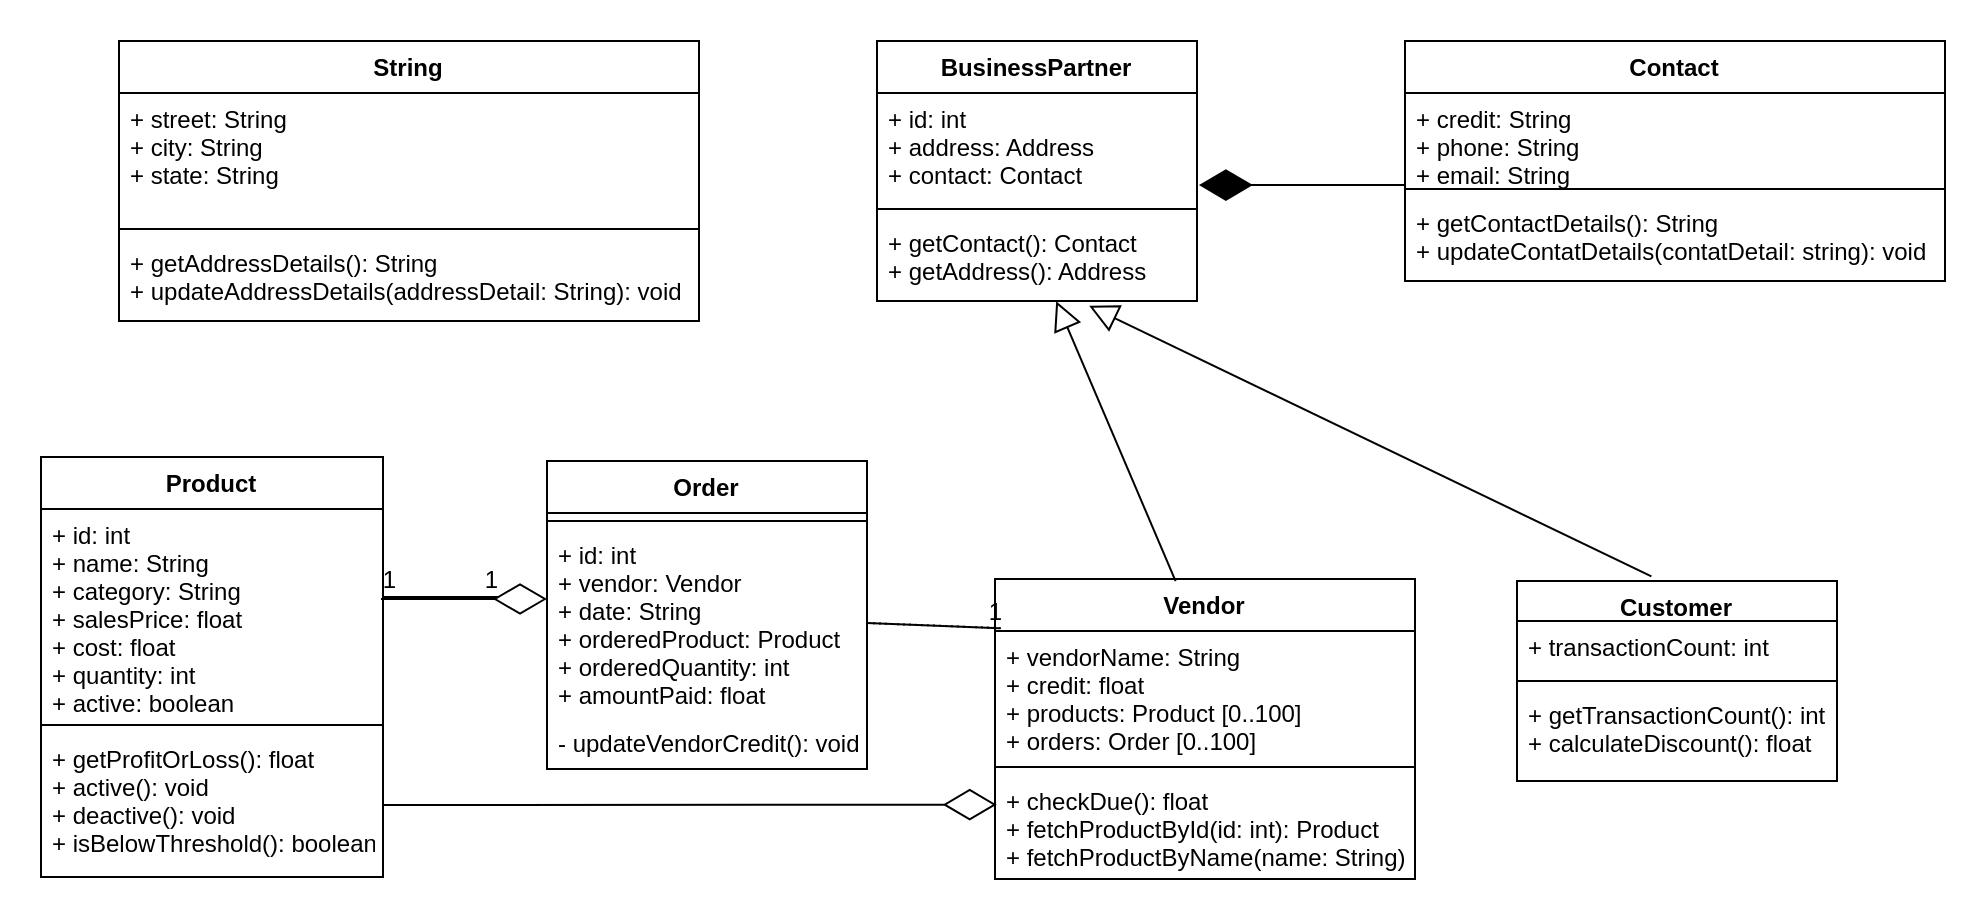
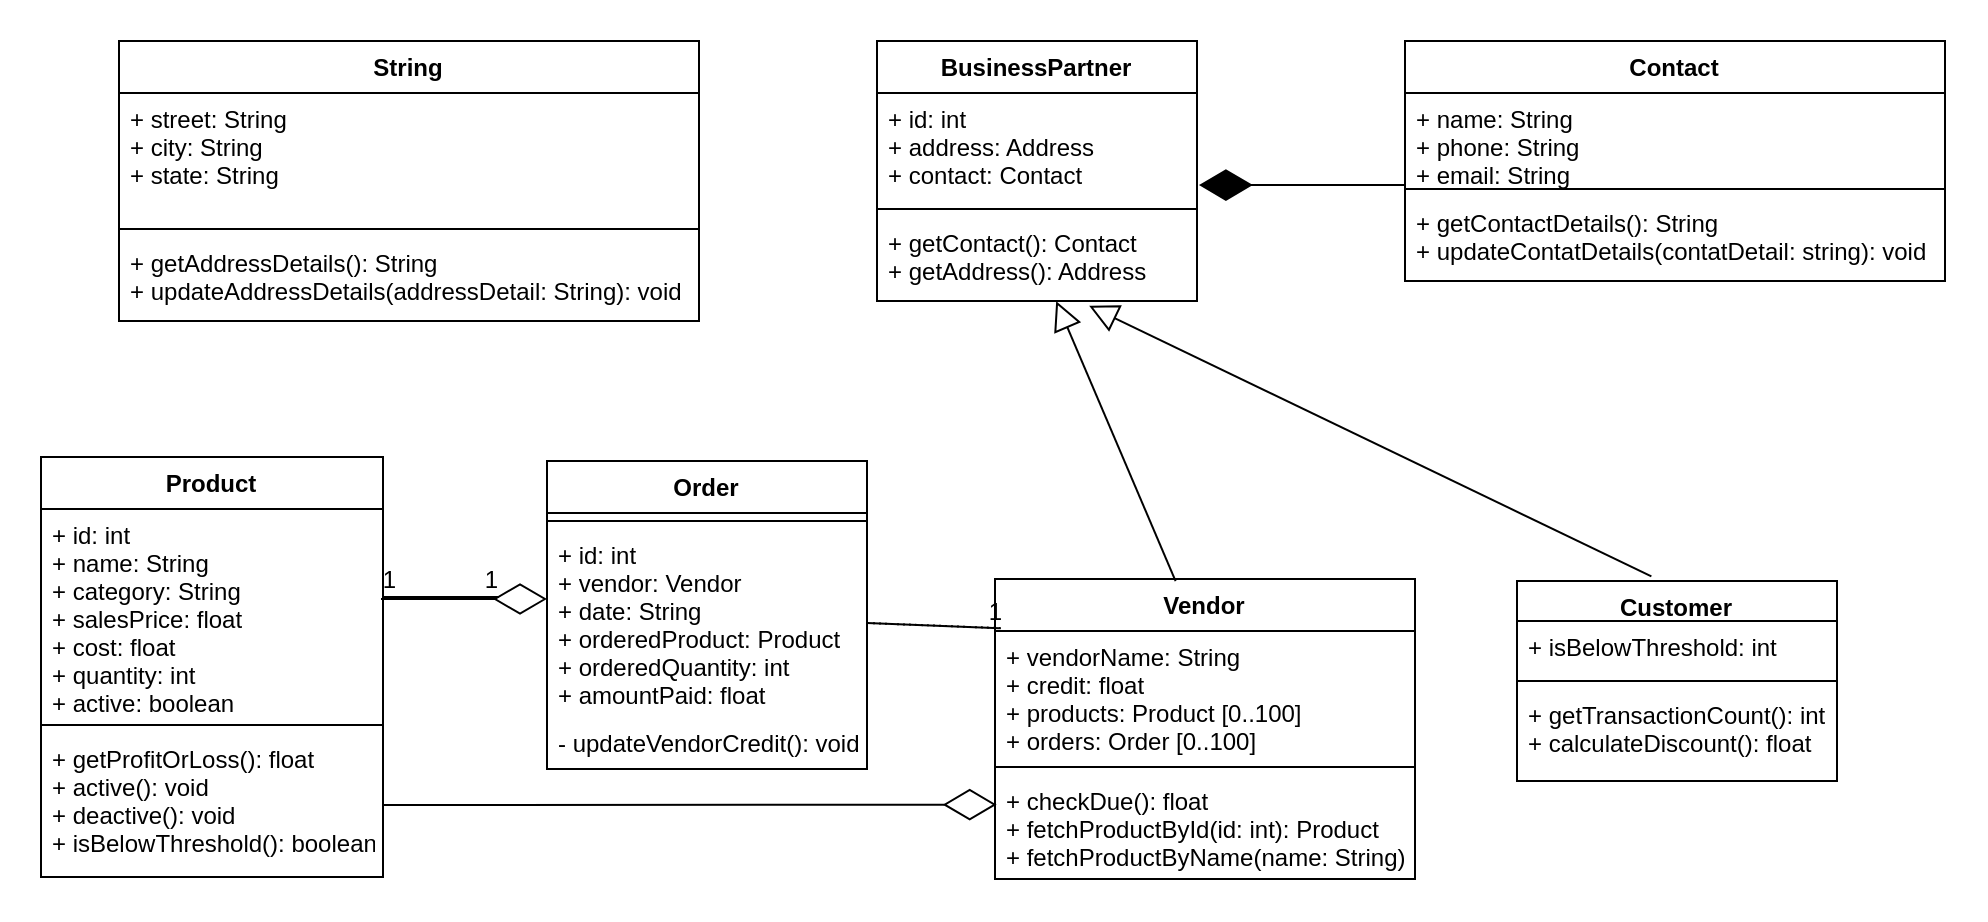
  <mxCell id="0" />
  <mxCell id="1" parent="0" />
  <mxCell id="2" value="Product" style="swimlane;fontStyle=1;align=center;verticalAlign=top;childLayout=stackLayout;horizontal=1;startSize=26;horizontalStack=0;resizeParent=1;resizeParentMax=0;resizeLast=0;collapsible=1;marginBottom=0;" parent="1" vertex="1"><mxGeometry x="20" y="228" width="171" height="210" as="geometry"><mxRectangle x="130" y="180" width="100" height="26" as="alternateBounds" /></mxGeometry></mxCell>
  <mxCell id="3" value="+ id: int&#10;+ name: String&#10;+ category: String&#10;+ salesPrice: float &#10;+ cost: float&#10;+ quantity: int&#10;+ active: boolean" style="text;strokeColor=none;fillColor=none;align=left;verticalAlign=top;spacingLeft=4;spacingRight=4;overflow=hidden;rotatable=0;points=[[0,0.5],[1,0.5]];portConstraint=eastwest;" parent="2" vertex="1"><mxGeometry y="26" width="171" height="104" as="geometry" /></mxCell>
  <mxCell id="4" value="" style="line;strokeWidth=1;fillColor=none;align=left;verticalAlign=middle;spacingTop=-1;spacingLeft=3;spacingRight=3;rotatable=0;labelPosition=right;points=[];portConstraint=eastwest;" parent="2" vertex="1"><mxGeometry y="130" width="171" height="8" as="geometry" /></mxCell>
  <mxCell id="5" value="+ getProfitOrLoss(): float&#10;+ active(): void&#10;+ deactive(): void&#10;+ isBelowThreshold(): boolean" style="text;strokeColor=none;fillColor=none;align=left;verticalAlign=top;spacingLeft=4;spacingRight=4;overflow=hidden;rotatable=0;points=[[0,0.5],[1,0.5]];portConstraint=eastwest;" parent="2" vertex="1"><mxGeometry y="138" width="171" height="72" as="geometry" /></mxCell>
  <mxCell id="6" value="Order" style="swimlane;fontStyle=1;align=center;verticalAlign=top;childLayout=stackLayout;horizontal=1;startSize=26;horizontalStack=0;resizeParent=1;resizeParentMax=0;resizeLast=0;collapsible=1;marginBottom=0;" parent="1" vertex="1"><mxGeometry x="273" y="230" width="160" height="154" as="geometry" /></mxCell>
  <mxCell id="7" value="" style="line;strokeWidth=1;fillColor=none;align=left;verticalAlign=middle;spacingTop=-1;spacingLeft=3;spacingRight=3;rotatable=0;labelPosition=right;points=[];portConstraint=eastwest;" parent="6" vertex="1"><mxGeometry y="26" width="160" height="8" as="geometry" /></mxCell>
  <mxCell id="8" value="+ id: int&#10;+ vendor: Vendor&#10;+ date: String&#10;+ orderedProduct: Product&#10;+ orderedQuantity: int&#10;+ amountPaid: float" style="text;strokeColor=none;fillColor=none;align=left;verticalAlign=top;spacingLeft=4;spacingRight=4;overflow=hidden;rotatable=0;points=[[0,0.5],[1,0.5]];portConstraint=eastwest;" parent="6" vertex="1"><mxGeometry y="34" width="160" height="94" as="geometry" /></mxCell>
  <mxCell id="9" value="- updateVendorCredit(): void" style="text;strokeColor=none;fillColor=none;align=left;verticalAlign=top;spacingLeft=4;spacingRight=4;overflow=hidden;rotatable=0;points=[[0,0.5],[1,0.5]];portConstraint=eastwest;" parent="6" vertex="1"><mxGeometry y="128" width="160" height="26" as="geometry" /></mxCell>
  <mxCell id="10" value="Vendor" style="swimlane;fontStyle=1;align=center;verticalAlign=top;childLayout=stackLayout;horizontal=1;startSize=26;horizontalStack=0;resizeParent=1;resizeParentMax=0;resizeLast=0;collapsible=1;marginBottom=0;" parent="1" vertex="1"><mxGeometry x="497" y="289" width="210" height="150" as="geometry" /></mxCell>
  <mxCell id="11" value="+ vendorName: String&#10;+ credit: float&#10;+ products: Product [0..100]&#10;+ orders: Order [0..100]" style="text;strokeColor=none;fillColor=none;align=left;verticalAlign=top;spacingLeft=4;spacingRight=4;overflow=hidden;rotatable=0;points=[[0,0.5],[1,0.5]];portConstraint=eastwest;" parent="10" vertex="1"><mxGeometry y="26" width="210" height="64" as="geometry" /></mxCell>
  <mxCell id="12" value="" style="line;strokeWidth=1;fillColor=none;align=left;verticalAlign=middle;spacingTop=-1;spacingLeft=3;spacingRight=3;rotatable=0;labelPosition=right;points=[];portConstraint=eastwest;" parent="10" vertex="1"><mxGeometry y="90" width="210" height="8" as="geometry" /></mxCell>
  <mxCell id="13" value="+ checkDue(): float&#10;+ fetchProductById(id: int): Product&#10;+ fetchProductByName(name: String): Product" style="text;strokeColor=none;fillColor=none;align=left;verticalAlign=top;spacingLeft=4;spacingRight=4;overflow=hidden;rotatable=0;points=[[0,0.5],[1,0.5]];portConstraint=eastwest;" parent="10" vertex="1"><mxGeometry y="98" width="210" height="52" as="geometry" /></mxCell>
  <mxCell id="14" value="Customer" style="swimlane;fontStyle=1;align=center;verticalAlign=top;childLayout=stackLayout;horizontal=1;startSize=20;horizontalStack=0;resizeParent=1;resizeParentMax=0;resizeLast=0;collapsible=1;marginBottom=0;" parent="1" vertex="1"><mxGeometry x="758" y="290" width="160" height="100" as="geometry" /></mxCell>
- <mxCell id="15" value="+ transactionCount: int" style="text;strokeColor=none;fillColor=none;align=left;verticalAlign=top;spacingLeft=4;spacingRight=4;overflow=hidden;rotatable=0;points=[[0,0.5],[1,0.5]];portConstraint=eastwest;" parent="14" vertex="1"><mxGeometry y="20" width="160" height="26" as="geometry" /></mxCell>
+ <mxCell id="15" value="+ isBelowThreshold: int" style="text;strokeColor=none;fillColor=none;align=left;verticalAlign=top;spacingLeft=4;spacingRight=4;overflow=hidden;rotatable=0;points=[[0,0.5],[1,0.5]];portConstraint=eastwest;" parent="14" vertex="1"><mxGeometry y="20" width="160" height="26" as="geometry" /></mxCell>
  <mxCell id="16" value="" style="line;strokeWidth=1;fillColor=none;align=left;verticalAlign=middle;spacingTop=-1;spacingLeft=3;spacingRight=3;rotatable=0;labelPosition=right;points=[];portConstraint=eastwest;" parent="14" vertex="1"><mxGeometry y="46" width="160" height="8" as="geometry" /></mxCell>
  <mxCell id="17" value="+ getTransactionCount(): int&#10;+ calculateDiscount(): float" style="text;strokeColor=none;fillColor=none;align=left;verticalAlign=top;spacingLeft=4;spacingRight=4;overflow=hidden;rotatable=0;points=[[0,0.5],[1,0.5]];portConstraint=eastwest;" parent="14" vertex="1"><mxGeometry y="54" width="160" height="46" as="geometry" /></mxCell>
  <mxCell id="18" value="String" style="swimlane;fontStyle=1;align=center;verticalAlign=top;childLayout=stackLayout;horizontal=1;startSize=26;horizontalStack=0;resizeParent=1;resizeParentMax=0;resizeLast=0;collapsible=1;marginBottom=0;" vertex="1" parent="1"><mxGeometry x="59" y="20" width="290" height="140" as="geometry" /></mxCell>
  <mxCell id="19" value="+ street: String&#10;+ city: String&#10;+ state: String" style="text;strokeColor=none;fillColor=none;align=left;verticalAlign=top;spacingLeft=4;spacingRight=4;overflow=hidden;rotatable=0;points=[[0,0.5],[1,0.5]];portConstraint=eastwest;" vertex="1" parent="18"><mxGeometry y="26" width="290" height="64" as="geometry" /></mxCell>
  <mxCell id="20" value="" style="line;strokeWidth=1;fillColor=none;align=left;verticalAlign=middle;spacingTop=-1;spacingLeft=3;spacingRight=3;rotatable=0;labelPosition=right;points=[];portConstraint=eastwest;" vertex="1" parent="18"><mxGeometry y="90" width="290" height="8" as="geometry" /></mxCell>
  <mxCell id="21" value="+ getAddressDetails(): String&#10;+ updateAddressDetails(addressDetail: String): void" style="text;strokeColor=none;fillColor=none;align=left;verticalAlign=top;spacingLeft=4;spacingRight=4;overflow=hidden;rotatable=0;points=[[0,0.5],[1,0.5]];portConstraint=eastwest;" vertex="1" parent="18"><mxGeometry y="98" width="290" height="42" as="geometry" /></mxCell>
  <mxCell id="22" value="BusinessPartner" style="swimlane;fontStyle=1;align=center;verticalAlign=top;childLayout=stackLayout;horizontal=1;startSize=26;horizontalStack=0;resizeParent=1;resizeParentMax=0;resizeLast=0;collapsible=1;marginBottom=0;" vertex="1" parent="1"><mxGeometry x="438" y="20" width="160" height="130" as="geometry" /></mxCell>
  <mxCell id="23" value="+ id: int&#10;+ address: Address&#10;+ contact: Contact" style="text;strokeColor=none;fillColor=none;align=left;verticalAlign=top;spacingLeft=4;spacingRight=4;overflow=hidden;rotatable=0;points=[[0,0.5],[1,0.5]];portConstraint=eastwest;" vertex="1" parent="22"><mxGeometry y="26" width="160" height="54" as="geometry" /></mxCell>
  <mxCell id="24" value="" style="line;strokeWidth=1;fillColor=none;align=left;verticalAlign=middle;spacingTop=-1;spacingLeft=3;spacingRight=3;rotatable=0;labelPosition=right;points=[];portConstraint=eastwest;" vertex="1" parent="22"><mxGeometry y="80" width="160" height="8" as="geometry" /></mxCell>
  <mxCell id="25" value="+ getContact(): Contact&#10;+ getAddress(): Address" style="text;strokeColor=none;fillColor=none;align=left;verticalAlign=top;spacingLeft=4;spacingRight=4;overflow=hidden;rotatable=0;points=[[0,0.5],[1,0.5]];portConstraint=eastwest;" vertex="1" parent="22"><mxGeometry y="88" width="160" height="42" as="geometry" /></mxCell>
  <mxCell id="26" value="Contact" style="swimlane;fontStyle=1;align=center;verticalAlign=top;childLayout=stackLayout;horizontal=1;startSize=26;horizontalStack=0;resizeParent=1;resizeParentMax=0;resizeLast=0;collapsible=1;marginBottom=0;" vertex="1" parent="1"><mxGeometry x="702" y="20" width="270" height="120" as="geometry" /></mxCell>
- <mxCell id="27" value="+ credit: String&#10;+ phone: String&#10;+ email: String" style="text;strokeColor=none;fillColor=none;align=left;verticalAlign=top;spacingLeft=4;spacingRight=4;overflow=hidden;rotatable=0;points=[[0,0.5],[1,0.5]];portConstraint=eastwest;" vertex="1" parent="26"><mxGeometry y="26" width="270" height="44" as="geometry" /></mxCell>
+ <mxCell id="27" value="+ name: String&#10;+ phone: String&#10;+ email: String" style="text;strokeColor=none;fillColor=none;align=left;verticalAlign=top;spacingLeft=4;spacingRight=4;overflow=hidden;rotatable=0;points=[[0,0.5],[1,0.5]];portConstraint=eastwest;" vertex="1" parent="26"><mxGeometry y="26" width="270" height="44" as="geometry" /></mxCell>
  <mxCell id="28" value="" style="line;strokeWidth=1;fillColor=none;align=left;verticalAlign=middle;spacingTop=-1;spacingLeft=3;spacingRight=3;rotatable=0;labelPosition=right;points=[];portConstraint=eastwest;" vertex="1" parent="26"><mxGeometry y="70" width="270" height="8" as="geometry" /></mxCell>
  <mxCell id="29" value="+ getContactDetails(): String&#10;+ updateContatDetails(contatDetail: string): void " style="text;strokeColor=none;fillColor=none;align=left;verticalAlign=top;spacingLeft=4;spacingRight=4;overflow=hidden;rotatable=0;points=[[0,0.5],[1,0.5]];portConstraint=eastwest;" vertex="1" parent="26"><mxGeometry y="78" width="270" height="42" as="geometry" /></mxCell>
  <mxCell id="30" value="" style="endArrow=diamondThin;endFill=1;endSize=24;html=1;exitX=0;exitY=0.25;exitDx=0;exitDy=0;exitPerimeter=0;entryX=1.006;entryY=0.852;entryDx=0;entryDy=0;entryPerimeter=0;" edge="1" parent="1" source="28" target="23"><mxGeometry width="160" relative="1" as="geometry"><mxPoint x="398" y="170" as="sourcePoint" /><mxPoint x="558" y="170" as="targetPoint" /></mxGeometry></mxCell>
  <mxCell id="31" value="" style="endArrow=diamondThin;endFill=0;endSize=24;html=1;" edge="1" parent="1"><mxGeometry width="160" relative="1" as="geometry"><mxPoint x="190" y="299" as="sourcePoint" /><mxPoint x="273" y="299" as="targetPoint" /></mxGeometry></mxCell>
  <mxCell id="32" value="" style="endArrow=diamondThin;endFill=0;endSize=24;html=1;exitX=1;exitY=0.5;exitDx=0;exitDy=0;entryX=0.004;entryY=0.285;entryDx=0;entryDy=0;entryPerimeter=0;" edge="1" parent="1" source="5" target="13"><mxGeometry width="160" relative="1" as="geometry"><mxPoint x="419" y="162" as="sourcePoint" /><mxPoint x="579" y="162" as="targetPoint" /></mxGeometry></mxCell>
  <mxCell id="33" value="" style="endArrow=block;dashed=0;endFill=0;endSize=12;html=1;exitX=0.43;exitY=0.007;exitDx=0;exitDy=0;exitPerimeter=0;entryX=0.56;entryY=1.001;entryDx=0;entryDy=0;entryPerimeter=0;" edge="1" parent="1" source="10" target="25"><mxGeometry width="160" relative="1" as="geometry"><mxPoint x="419" y="162" as="sourcePoint" /><mxPoint x="579" y="162" as="targetPoint" /></mxGeometry></mxCell>
  <mxCell id="34" value="" style="endArrow=block;dashed=0;endFill=0;endSize=12;html=1;exitX=0.42;exitY=-0.023;exitDx=0;exitDy=0;exitPerimeter=0;entryX=0.663;entryY=1.057;entryDx=0;entryDy=0;entryPerimeter=0;" edge="1" parent="1" source="14" target="25"><mxGeometry width="160" relative="1" as="geometry"><mxPoint x="419" y="162" as="sourcePoint" /><mxPoint x="579" y="162" as="targetPoint" /></mxGeometry></mxCell>
  <mxCell id="35" value="" style="endArrow=none;html=1;rounded=0;exitX=1;exitY=0.5;exitDx=0;exitDy=0;entryX=0.011;entryY=-0.022;entryDx=0;entryDy=0;entryPerimeter=0;" edge="1" parent="1" source="8" target="11"><mxGeometry relative="1" as="geometry"><mxPoint x="419" y="162" as="sourcePoint" /><mxPoint x="485" y="361" as="targetPoint" /></mxGeometry></mxCell>
  <mxCell id="36" value="" style="endArrow=none;html=1;rounded=0;dashed=1;dashPattern=1 2;exitX=1;exitY=0.5;exitDx=0;exitDy=0;entryX=0.017;entryY=-0.022;entryDx=0;entryDy=0;entryPerimeter=0;" edge="1" parent="1" source="8" target="11"><mxGeometry relative="1" as="geometry"><mxPoint x="419" y="162" as="sourcePoint" /><mxPoint x="579" y="162" as="targetPoint" /></mxGeometry></mxCell>
  <mxCell id="37" value="1" style="resizable=0;html=1;align=right;verticalAlign=bottom;" connectable="0" vertex="1" parent="36"><mxGeometry x="1" relative="1" as="geometry" /></mxCell>
  <mxCell id="38" value="" style="endArrow=none;html=1;rounded=0;" edge="1" parent="1"><mxGeometry relative="1" as="geometry"><mxPoint x="191" y="298" as="sourcePoint" /><mxPoint x="249" y="298" as="targetPoint" /></mxGeometry></mxCell>
  <mxCell id="39" value="1" style="resizable=0;html=1;align=right;verticalAlign=bottom;" connectable="0" vertex="1" parent="38"><mxGeometry x="1" relative="1" as="geometry" /></mxCell>
  <mxCell id="40" value="" style="endArrow=none;html=1;rounded=0;dashed=1;dashPattern=1 2;" edge="1" parent="1"><mxGeometry relative="1" as="geometry"><mxPoint x="248" y="298" as="sourcePoint" /><mxPoint x="198" y="298" as="targetPoint" /></mxGeometry></mxCell>
  <mxCell id="41" value="1" style="resizable=0;html=1;align=right;verticalAlign=bottom;" connectable="0" vertex="1" parent="40"><mxGeometry x="1" relative="1" as="geometry" /></mxCell>
